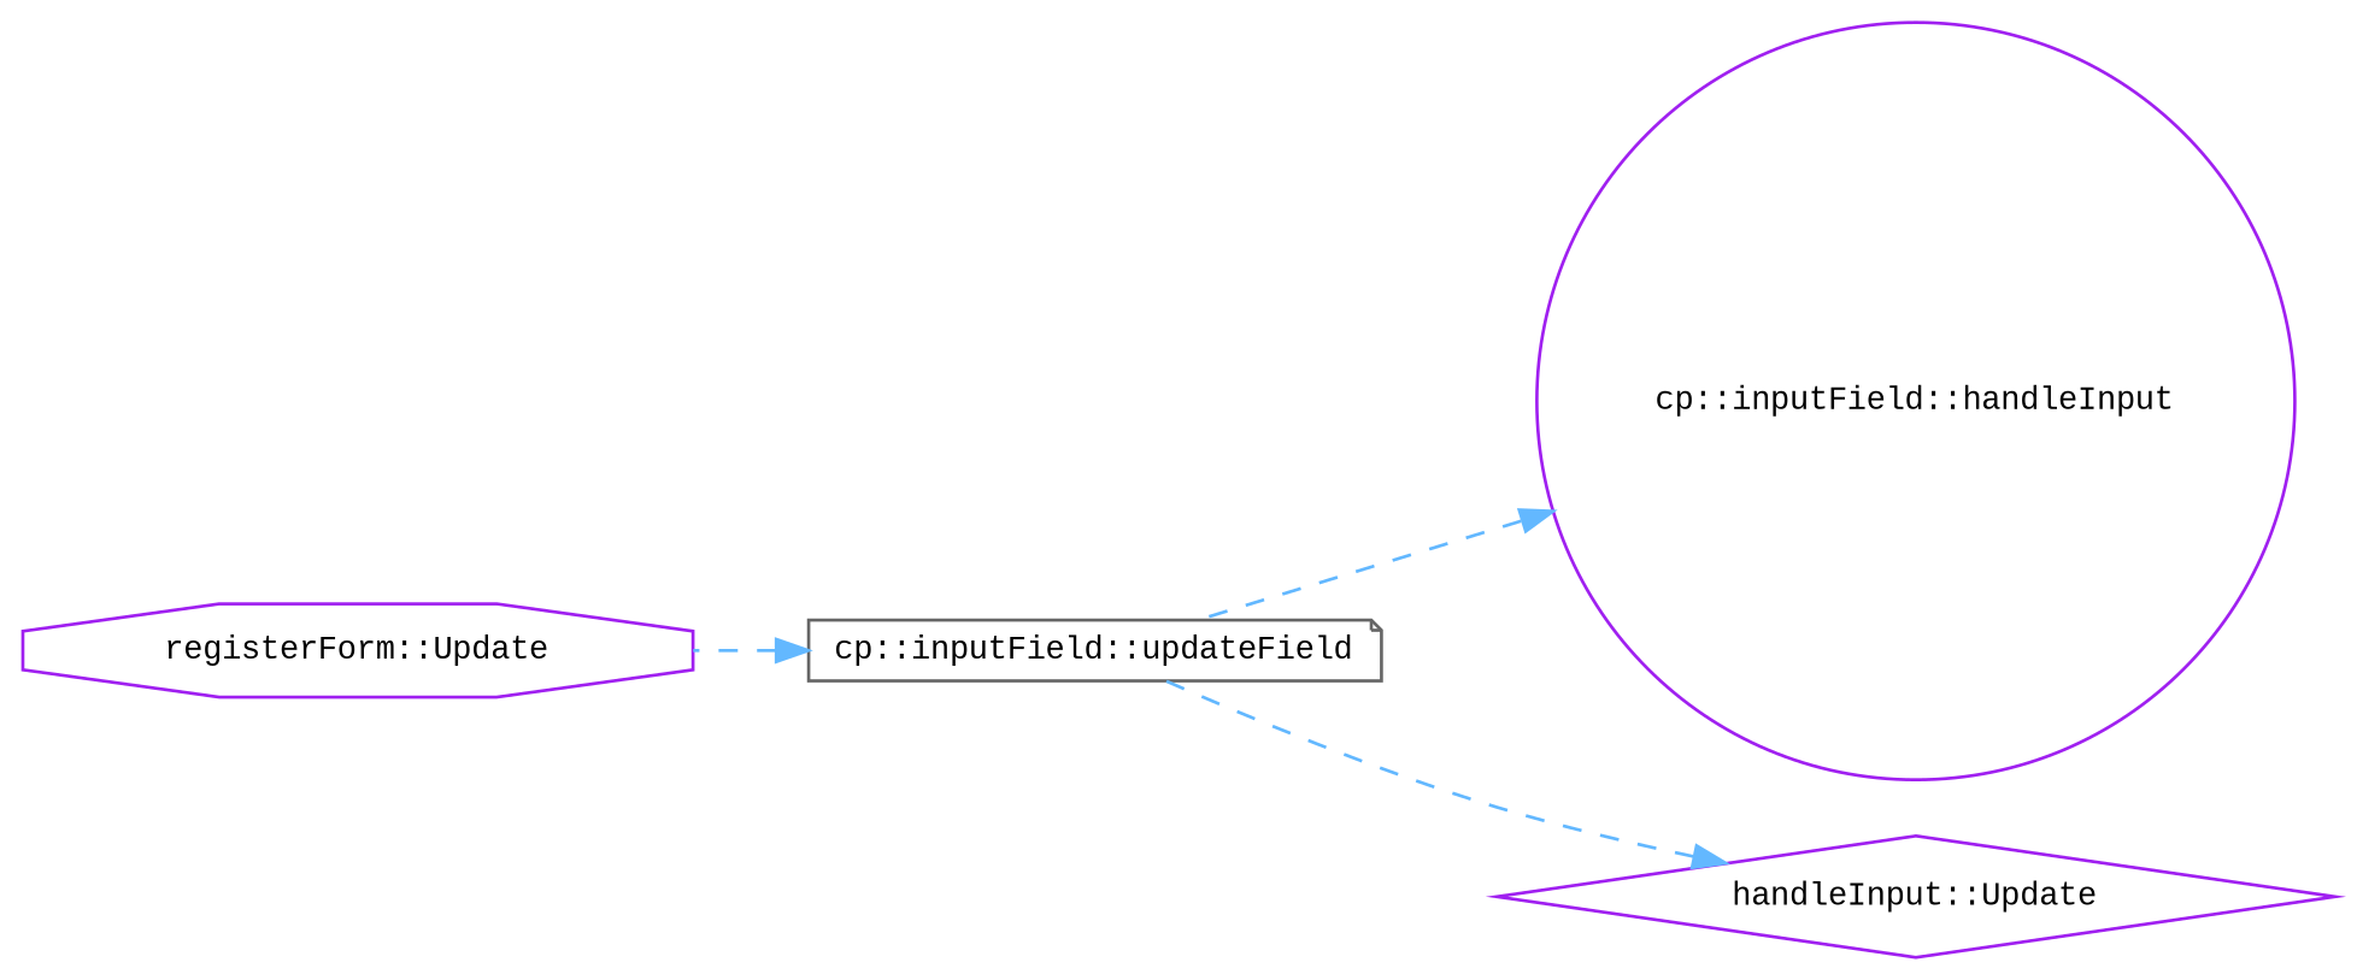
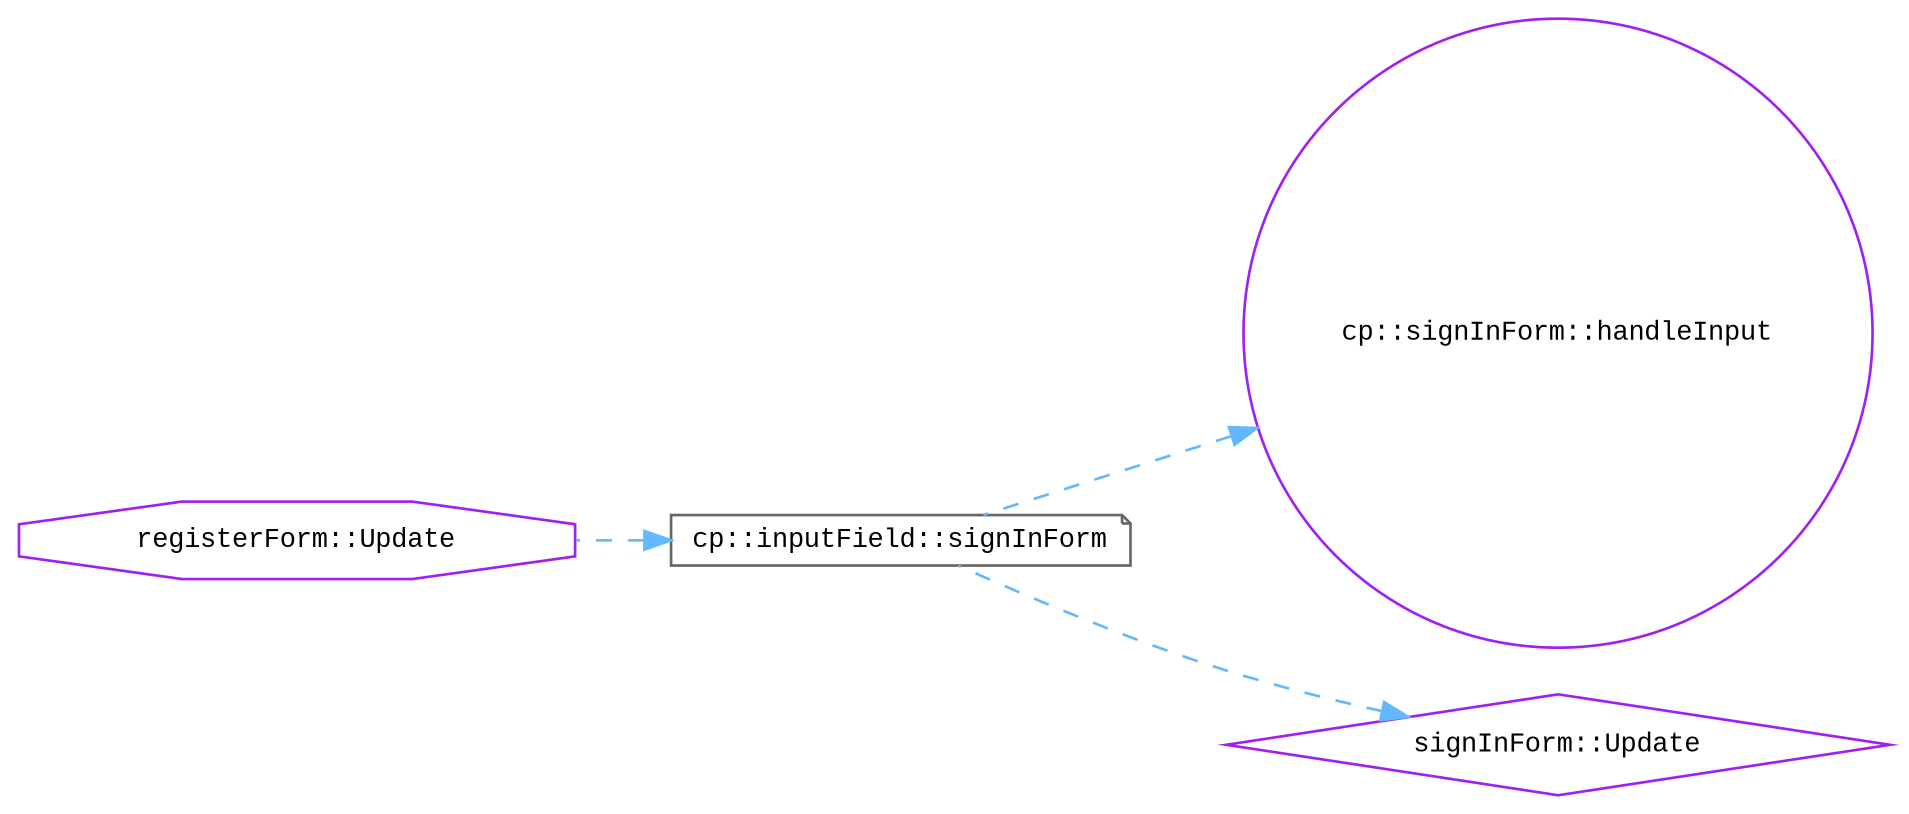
  digraph {
    fontname="Liberation Mono"
    rankdir=RL
    node [color=purple fillcolor=white fontname="Liberation Mono" fontsize=10 style=filled]
    edge [color=steelblue1 dir=back fontname="Liberation Mono" fontsize=10 labelfontname=Helvetica labelfontsize=10 style=dashed]
-   n1 [height=0.2 label="cp::inputField::handleInput" shape=circle width=0.4]
-   n2 [color=gray40 height=0.2 label="cp::inputField::updateField" shape=note width=0.4]
+   n1 [height=0.2 label="cp::signInForm::handleInput" shape=circle width=0.4]
+   n2 [color=gray40 height=0.2 label="cp::inputField::signInForm" shape=note width=0.4]
    n3 [height=0.2 label="registerForm::Update" shape=octagon width=0.4]
-   n4 [height=0.2 label="handleInput::Update" shape=diamond width=0.4]
+   n4 [height=0.2 label="signInForm::Update" shape=diamond width=0.4]
    n1 -> n2
    n2 -> n3
    n4 -> n2
  }
